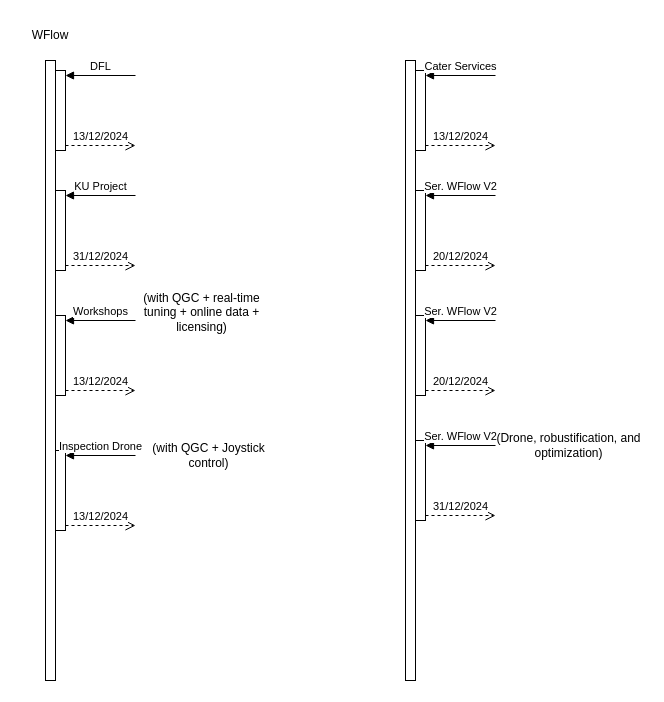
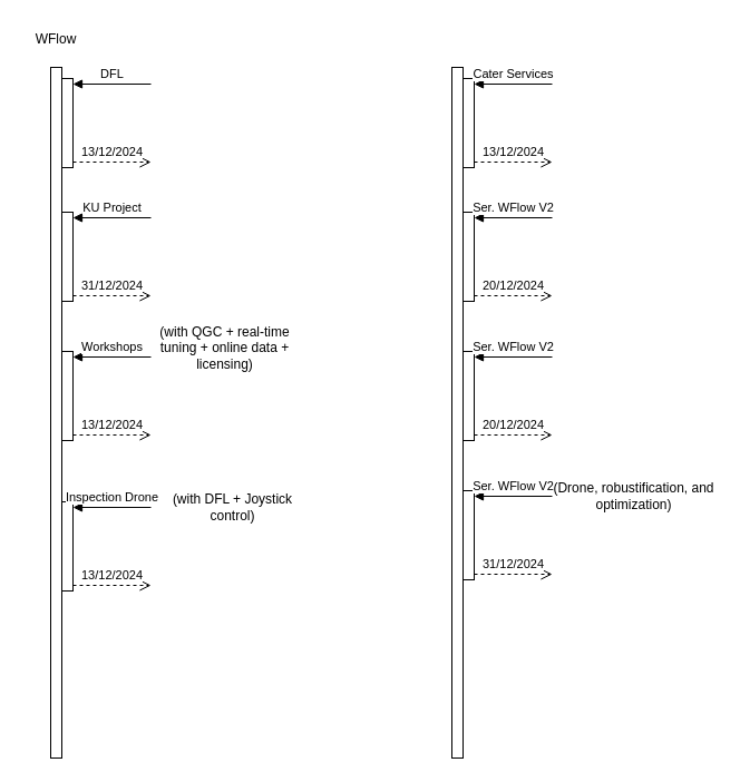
  <mxCell id="0" />
  <mxCell id="1" parent="0" />
  <mxCell id="2" value="" style="html=1;points=[[0,0,0,0,5],[0,1,0,0,-5],[1,0,0,0,5],[1,1,0,0,-5]];perimeter=orthogonalPerimeter;outlineConnect=0;targetShapes=umlLifeline;portConstraint=eastwest;newEdgeStyle={&quot;curved&quot;:0,&quot;rounded&quot;:0};" vertex="1" parent="1"><mxGeometry x="45" y="60" width="10" height="620" as="geometry" /></mxCell>
  <mxCell id="3" value="" style="html=1;points=[[0,0,0,0,5],[0,1,0,0,-5],[1,0,0,0,5],[1,1,0,0,-5]];perimeter=orthogonalPerimeter;outlineConnect=0;targetShapes=umlLifeline;portConstraint=eastwest;newEdgeStyle={&quot;curved&quot;:0,&quot;rounded&quot;:0};" vertex="1" parent="1"><mxGeometry x="55" y="70" width="10" height="80" as="geometry" /></mxCell>
  <mxCell id="4" value="DFL" style="html=1;verticalAlign=bottom;endArrow=block;curved=0;rounded=0;entryX=1;entryY=0;entryDx=0;entryDy=5;" edge="1" target="3" parent="1"><mxGeometry relative="1" as="geometry"><mxPoint x="135" y="75" as="sourcePoint" /></mxGeometry></mxCell>
  <mxCell id="5" value="13/12/2024" style="html=1;verticalAlign=bottom;endArrow=open;dashed=1;endSize=8;curved=0;rounded=0;exitX=1;exitY=1;exitDx=0;exitDy=-5;" edge="1" source="3" parent="1"><mxGeometry relative="1" as="geometry"><mxPoint x="135" y="145" as="targetPoint" /></mxGeometry></mxCell>
  <mxCell id="6" value="WFlow" style="text;html=1;align=center;verticalAlign=middle;whiteSpace=wrap;rounded=0;" vertex="1" parent="1"><mxGeometry x="20" y="20" width="60" height="30" as="geometry" /></mxCell>
  <mxCell id="7" value="" style="html=1;points=[[0,0,0,0,5],[0,1,0,0,-5],[1,0,0,0,5],[1,1,0,0,-5]];perimeter=orthogonalPerimeter;outlineConnect=0;targetShapes=umlLifeline;portConstraint=eastwest;newEdgeStyle={&quot;curved&quot;:0,&quot;rounded&quot;:0};" vertex="1" parent="1"><mxGeometry x="55" y="190" width="10" height="80" as="geometry" /></mxCell>
  <mxCell id="8" value="KU Project" style="html=1;verticalAlign=bottom;endArrow=block;curved=0;rounded=0;entryX=1;entryY=0;entryDx=0;entryDy=5;" edge="1" parent="1" target="7"><mxGeometry relative="1" as="geometry"><mxPoint x="135" y="195" as="sourcePoint" /></mxGeometry></mxCell>
  <mxCell id="9" value="31/12/2024" style="html=1;verticalAlign=bottom;endArrow=open;dashed=1;endSize=8;curved=0;rounded=0;exitX=1;exitY=1;exitDx=0;exitDy=-5;" edge="1" parent="1" source="7"><mxGeometry relative="1" as="geometry"><mxPoint x="135" y="265" as="targetPoint" /></mxGeometry></mxCell>
  <mxCell id="10" value="" style="html=1;points=[[0,0,0,0,5],[0,1,0,0,-5],[1,0,0,0,5],[1,1,0,0,-5]];perimeter=orthogonalPerimeter;outlineConnect=0;targetShapes=umlLifeline;portConstraint=eastwest;newEdgeStyle={&quot;curved&quot;:0,&quot;rounded&quot;:0};" vertex="1" parent="1"><mxGeometry x="55" y="315" width="10" height="80" as="geometry" /></mxCell>
  <mxCell id="11" value="Workshops" style="html=1;verticalAlign=bottom;endArrow=block;curved=0;rounded=0;entryX=1;entryY=0;entryDx=0;entryDy=5;" edge="1" parent="1" target="10"><mxGeometry relative="1" as="geometry"><mxPoint x="135" y="320" as="sourcePoint" /></mxGeometry></mxCell>
  <mxCell id="12" value="13/12/2024" style="html=1;verticalAlign=bottom;endArrow=open;dashed=1;endSize=8;curved=0;rounded=0;exitX=1;exitY=1;exitDx=0;exitDy=-5;" edge="1" parent="1" source="10"><mxGeometry relative="1" as="geometry"><mxPoint x="135" y="390" as="targetPoint" /></mxGeometry></mxCell>
  <mxCell id="13" value="" style="html=1;points=[[0,0,0,0,5],[0,1,0,0,-5],[1,0,0,0,5],[1,1,0,0,-5]];perimeter=orthogonalPerimeter;outlineConnect=0;targetShapes=umlLifeline;portConstraint=eastwest;newEdgeStyle={&quot;curved&quot;:0,&quot;rounded&quot;:0};" vertex="1" parent="1"><mxGeometry x="55" y="450" width="10" height="80" as="geometry" /></mxCell>
  <mxCell id="14" value="Inspection Drone" style="html=1;verticalAlign=bottom;endArrow=block;curved=0;rounded=0;entryX=1;entryY=0;entryDx=0;entryDy=5;" edge="1" parent="1" target="13"><mxGeometry relative="1" as="geometry"><mxPoint x="135" y="455" as="sourcePoint" /></mxGeometry></mxCell>
  <mxCell id="15" value="13/12/2024" style="html=1;verticalAlign=bottom;endArrow=open;dashed=1;endSize=8;curved=0;rounded=0;exitX=1;exitY=1;exitDx=0;exitDy=-5;" edge="1" parent="1" source="13"><mxGeometry relative="1" as="geometry"><mxPoint x="135" y="525" as="targetPoint" /></mxGeometry></mxCell>
  <mxCell id="16" value="(with QGC + real-time tuning + online data + licensing)" style="text;html=1;align=center;verticalAlign=middle;whiteSpace=wrap;rounded=0;" vertex="1" parent="1"><mxGeometry x="128" y="297" width="147" height="30" as="geometry" /></mxCell>
- <mxCell id="17" value="(with QGC + Joystick control)" style="text;html=1;align=center;verticalAlign=middle;whiteSpace=wrap;rounded=0;" vertex="1" parent="1"><mxGeometry x="135" y="440" width="147" height="30" as="geometry" /></mxCell>
+ <mxCell id="17" value="(with DFL + Joystick control)" style="text;html=1;align=center;verticalAlign=middle;whiteSpace=wrap;rounded=0;" vertex="1" parent="1"><mxGeometry x="135" y="440" width="147" height="30" as="geometry" /></mxCell>
  <mxCell id="18" value="" style="html=1;points=[[0,0,0,0,5],[0,1,0,0,-5],[1,0,0,0,5],[1,1,0,0,-5]];perimeter=orthogonalPerimeter;outlineConnect=0;targetShapes=umlLifeline;portConstraint=eastwest;newEdgeStyle={&quot;curved&quot;:0,&quot;rounded&quot;:0};" vertex="1" parent="1"><mxGeometry x="405" y="60" width="10" height="620" as="geometry" /></mxCell>
  <mxCell id="19" value="" style="html=1;points=[[0,0,0,0,5],[0,1,0,0,-5],[1,0,0,0,5],[1,1,0,0,-5]];perimeter=orthogonalPerimeter;outlineConnect=0;targetShapes=umlLifeline;portConstraint=eastwest;newEdgeStyle={&quot;curved&quot;:0,&quot;rounded&quot;:0};" vertex="1" parent="1"><mxGeometry x="415" y="70" width="10" height="80" as="geometry" /></mxCell>
  <mxCell id="20" value="Cater Services" style="html=1;verticalAlign=bottom;endArrow=block;curved=0;rounded=0;entryX=1;entryY=0;entryDx=0;entryDy=5;" edge="1" parent="1" target="19"><mxGeometry relative="1" as="geometry"><mxPoint x="495" y="75" as="sourcePoint" /></mxGeometry></mxCell>
  <mxCell id="21" value="13/12/2024" style="html=1;verticalAlign=bottom;endArrow=open;dashed=1;endSize=8;curved=0;rounded=0;exitX=1;exitY=1;exitDx=0;exitDy=-5;" edge="1" parent="1" source="19"><mxGeometry relative="1" as="geometry"><mxPoint x="495" y="145" as="targetPoint" /></mxGeometry></mxCell>
  <mxCell id="22" value="" style="html=1;points=[[0,0,0,0,5],[0,1,0,0,-5],[1,0,0,0,5],[1,1,0,0,-5]];perimeter=orthogonalPerimeter;outlineConnect=0;targetShapes=umlLifeline;portConstraint=eastwest;newEdgeStyle={&quot;curved&quot;:0,&quot;rounded&quot;:0};" vertex="1" parent="1"><mxGeometry x="415" y="190" width="10" height="80" as="geometry" /></mxCell>
  <mxCell id="23" value="Ser. WFlow V2" style="html=1;verticalAlign=bottom;endArrow=block;curved=0;rounded=0;entryX=1;entryY=0;entryDx=0;entryDy=5;" edge="1" parent="1" target="22"><mxGeometry relative="1" as="geometry"><mxPoint x="495" y="195" as="sourcePoint" /></mxGeometry></mxCell>
  <mxCell id="24" value="20/12/2024" style="html=1;verticalAlign=bottom;endArrow=open;dashed=1;endSize=8;curved=0;rounded=0;exitX=1;exitY=1;exitDx=0;exitDy=-5;" edge="1" parent="1" source="22"><mxGeometry relative="1" as="geometry"><mxPoint x="495" y="265" as="targetPoint" /></mxGeometry></mxCell>
  <mxCell id="25" value="" style="html=1;points=[[0,0,0,0,5],[0,1,0,0,-5],[1,0,0,0,5],[1,1,0,0,-5]];perimeter=orthogonalPerimeter;outlineConnect=0;targetShapes=umlLifeline;portConstraint=eastwest;newEdgeStyle={&quot;curved&quot;:0,&quot;rounded&quot;:0};" vertex="1" parent="1"><mxGeometry x="415" y="315" width="10" height="80" as="geometry" /></mxCell>
  <mxCell id="26" value="Ser. WFlow V2" style="html=1;verticalAlign=bottom;endArrow=block;curved=0;rounded=0;entryX=1;entryY=0;entryDx=0;entryDy=5;" edge="1" parent="1" target="25"><mxGeometry relative="1" as="geometry"><mxPoint x="495" y="320" as="sourcePoint" /></mxGeometry></mxCell>
  <mxCell id="27" value="20/12/2024" style="html=1;verticalAlign=bottom;endArrow=open;dashed=1;endSize=8;curved=0;rounded=0;exitX=1;exitY=1;exitDx=0;exitDy=-5;" edge="1" parent="1" source="25"><mxGeometry relative="1" as="geometry"><mxPoint x="495" y="390" as="targetPoint" /></mxGeometry></mxCell>
  <mxCell id="28" value="" style="html=1;points=[[0,0,0,0,5],[0,1,0,0,-5],[1,0,0,0,5],[1,1,0,0,-5]];perimeter=orthogonalPerimeter;outlineConnect=0;targetShapes=umlLifeline;portConstraint=eastwest;newEdgeStyle={&quot;curved&quot;:0,&quot;rounded&quot;:0};" vertex="1" parent="1"><mxGeometry x="415" y="440" width="10" height="80" as="geometry" /></mxCell>
  <mxCell id="29" value="Ser. WFlow V2" style="html=1;verticalAlign=bottom;endArrow=block;curved=0;rounded=0;entryX=1;entryY=0;entryDx=0;entryDy=5;" edge="1" parent="1" target="28"><mxGeometry relative="1" as="geometry"><mxPoint x="495" y="445" as="sourcePoint" /></mxGeometry></mxCell>
  <mxCell id="30" value="31/12/2024" style="html=1;verticalAlign=bottom;endArrow=open;dashed=1;endSize=8;curved=0;rounded=0;exitX=1;exitY=1;exitDx=0;exitDy=-5;" edge="1" parent="1" source="28"><mxGeometry relative="1" as="geometry"><mxPoint x="495" y="515" as="targetPoint" /></mxGeometry></mxCell>
  <mxCell id="31" value="(Drone, robustification, and optimization)" style="text;html=1;align=center;verticalAlign=middle;whiteSpace=wrap;rounded=0;" vertex="1" parent="1"><mxGeometry x="495" y="430" width="147" height="30" as="geometry" /></mxCell>
